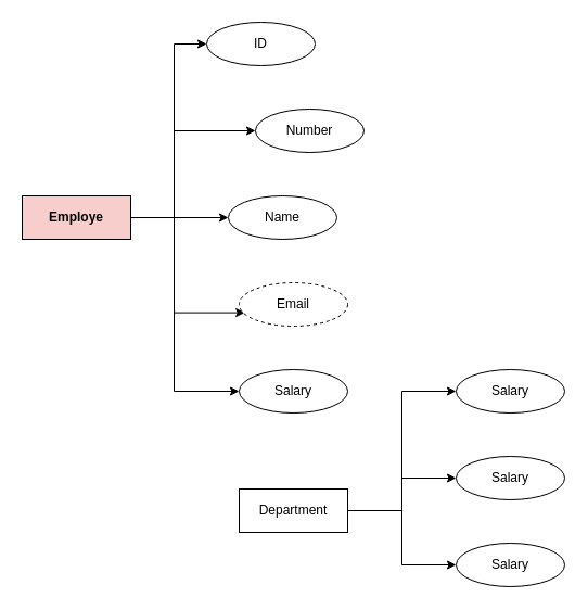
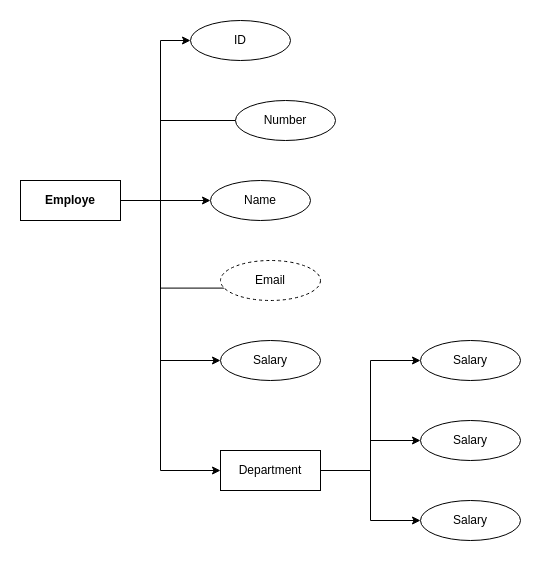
  <mxCell id="0" />
  <mxCell id="1" parent="0" />
  <mxCell id="2" style="edgeStyle=orthogonalEdgeStyle;rounded=0;orthogonalLoop=1;jettySize=auto;html=1;exitX=1;exitY=0.5;exitDx=0;exitDy=0;entryX=0;entryY=0.5;entryDx=0;entryDy=0;" edge="1" parent="1" source="8" target="11"><mxGeometry relative="1" as="geometry" /></mxCell>
  <mxCell id="3" style="edgeStyle=orthogonalEdgeStyle;rounded=0;orthogonalLoop=1;jettySize=auto;html=1;entryX=0;entryY=0.5;entryDx=0;entryDy=0;" edge="1" parent="1" source="8" target="10"><mxGeometry relative="1" as="geometry"><mxPoint x="170" y="40" as="targetPoint" /><Array as="points"><mxPoint x="160" y="200" /><mxPoint x="160" y="40" /></Array></mxGeometry></mxCell>
- <mxCell id="4" style="edgeStyle=orthogonalEdgeStyle;rounded=0;orthogonalLoop=1;jettySize=auto;html=1;entryX=0.052;entryY=0.69;entryDx=0;entryDy=0;entryPerimeter=0;" edge="1" parent="1" source="8" target="9"><mxGeometry relative="1" as="geometry"><mxPoint x="70" y="380" as="targetPoint" /><Array as="points"><mxPoint x="160" y="200" /><mxPoint x="160" y="288" /></Array></mxGeometry></mxCell>
+ <mxCell id="4" style="edgeStyle=orthogonalEdgeStyle;rounded=0;orthogonalLoop=1;jettySize=auto;html=1;entryX=0.052;entryY=0.69;entryDx=0;entryDy=0;entryPerimeter=0;endArrow=none;" edge="1" parent="1" source="8" target="9"><mxGeometry relative="1" as="geometry"><mxPoint x="70" y="380" as="targetPoint" /><Array as="points"><mxPoint x="160" y="200" /><mxPoint x="160" y="288" /></Array></mxGeometry></mxCell>
  <mxCell id="5" style="edgeStyle=orthogonalEdgeStyle;rounded=0;orthogonalLoop=1;jettySize=auto;html=1;entryX=0;entryY=0.5;entryDx=0;entryDy=0;" edge="1" parent="1" source="8" target="13"><mxGeometry relative="1" as="geometry"><mxPoint x="120" y="330" as="targetPoint" /><Array as="points"><mxPoint x="160" y="200" /><mxPoint x="160" y="360" /></Array></mxGeometry></mxCell>
- <mxCell id="6" style="edgeStyle=orthogonalEdgeStyle;rounded=0;orthogonalLoop=1;jettySize=auto;html=1;entryX=0;entryY=0.5;entryDx=0;entryDy=0;" edge="1" parent="1" source="8" target="12"><mxGeometry relative="1" as="geometry"><mxPoint x="170" y="110" as="targetPoint" /><Array as="points"><mxPoint x="160" y="200" /><mxPoint x="160" y="120" /></Array></mxGeometry></mxCell>
- <mxCell id="8" value="Employe" style="whiteSpace=wrap;html=1;align=center;fontStyle=1;fillColor=#f8cecc;" vertex="1" parent="1"><mxGeometry x="20" y="180" width="100" height="40" as="geometry" /></mxCell>
+ <mxCell id="6" style="edgeStyle=orthogonalEdgeStyle;rounded=0;orthogonalLoop=1;jettySize=auto;html=1;entryX=0;entryY=0.5;entryDx=0;entryDy=0;endArrow=none;" edge="1" parent="1" source="8" target="12"><mxGeometry relative="1" as="geometry"><mxPoint x="170" y="110" as="targetPoint" /><Array as="points"><mxPoint x="160" y="200" /><mxPoint x="160" y="120" /></Array></mxGeometry></mxCell>
+ <mxCell id="7" style="edgeStyle=orthogonalEdgeStyle;rounded=0;orthogonalLoop=1;jettySize=auto;html=1;entryX=0;entryY=0.5;entryDx=0;entryDy=0;" edge="1" parent="1" source="8" target="15"><mxGeometry relative="1" as="geometry"><mxPoint x="210" y="440" as="targetPoint" /><Array as="points"><mxPoint x="160" y="200" /><mxPoint x="160" y="470" /></Array></mxGeometry></mxCell>
+ <mxCell id="8" value="Employe" style="whiteSpace=wrap;html=1;align=center;fontStyle=1" vertex="1" parent="1"><mxGeometry x="20" y="180" width="100" height="40" as="geometry" /></mxCell>
  <mxCell id="9" value="Email" style="ellipse;whiteSpace=wrap;html=1;align=center;dashed=1;" vertex="1" parent="1"><mxGeometry x="220" y="260" width="100" height="40" as="geometry" /></mxCell>
  <mxCell id="10" value="ID" style="ellipse;whiteSpace=wrap;html=1;align=center;" vertex="1" parent="1"><mxGeometry x="190" y="20" width="100" height="40" as="geometry" /></mxCell>
  <mxCell id="11" value="Name" style="ellipse;whiteSpace=wrap;html=1;align=center;" vertex="1" parent="1"><mxGeometry x="210" y="180" width="100" height="40" as="geometry" /></mxCell>
  <mxCell id="12" value="Number" style="ellipse;whiteSpace=wrap;html=1;align=center;" vertex="1" parent="1"><mxGeometry x="235" y="100" width="100" height="40" as="geometry" /></mxCell>
  <mxCell id="13" value="Salary" style="ellipse;whiteSpace=wrap;html=1;align=center;" vertex="1" parent="1"><mxGeometry x="220" y="340" width="100" height="40" as="geometry" /></mxCell>
  <mxCell id="14" value="" style="edgeStyle=orthogonalEdgeStyle;rounded=0;orthogonalLoop=1;jettySize=auto;html=1;" edge="1" parent="1" source="15" target="18"><mxGeometry relative="1" as="geometry" /></mxCell>
  <mxCell id="15" value="Department" style="whiteSpace=wrap;html=1;align=center;" vertex="1" parent="1"><mxGeometry x="220" y="450" width="100" height="40" as="geometry" /></mxCell>
  <mxCell id="16" value="Salary" style="ellipse;whiteSpace=wrap;html=1;align=center;" vertex="1" parent="1"><mxGeometry x="420" y="340" width="100" height="40" as="geometry" /></mxCell>
  <mxCell id="17" value="Salary" style="ellipse;whiteSpace=wrap;html=1;align=center;" vertex="1" parent="1"><mxGeometry x="420" y="500" width="100" height="40" as="geometry" /></mxCell>
  <mxCell id="18" value="Salary" style="ellipse;whiteSpace=wrap;html=1;align=center;" vertex="1" parent="1"><mxGeometry x="420" y="420" width="100" height="40" as="geometry" /></mxCell>
  <mxCell id="19" value="" style="edgeStyle=none;orthogonalLoop=1;jettySize=auto;html=1;rounded=0;entryX=0;entryY=0.5;entryDx=0;entryDy=0;" edge="1" parent="1" target="17"><mxGeometry width="100" relative="1" as="geometry"><mxPoint x="330" y="470" as="sourcePoint" /><mxPoint x="370" y="530" as="targetPoint" /><Array as="points"><mxPoint x="370" y="470" /><mxPoint x="370" y="520" /></Array></mxGeometry></mxCell>
  <mxCell id="20" value="" style="edgeStyle=orthogonalEdgeStyle;rounded=0;orthogonalLoop=1;jettySize=auto;html=1;entryX=0;entryY=0.5;entryDx=0;entryDy=0;" edge="1" parent="1" source="15" target="16"><mxGeometry relative="1" as="geometry"><mxPoint x="330" y="470" as="sourcePoint" /><mxPoint x="380" y="360" as="targetPoint" /><Array as="points"><mxPoint x="370" y="470" /><mxPoint x="370" y="360" /></Array></mxGeometry></mxCell>
